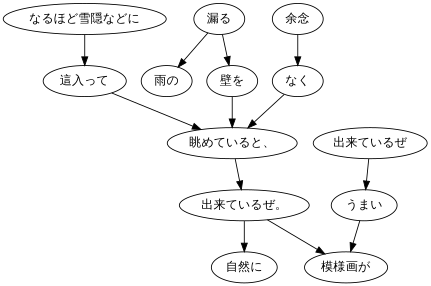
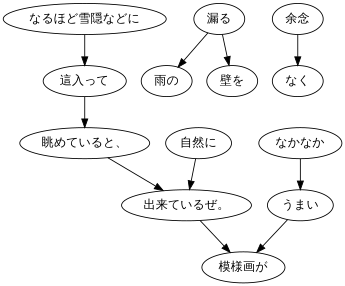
  digraph {
    n1 [label="なるほど雪隠などに"]
    n2 [label="這入って"]
    n3 [label="眺めていると、"]
    n4 [label="出来ているぜ。"]
    n5 [label="雨の"]
    n6 [label="漏る"]
    n7 [label="壁を"]
    n8 [label="余念"]
    n9 [label="なく"]
    n10 [label="模様画が"]
-   n11 [label="出来ているぜ"]
+   n11 [label="なかなか"]
    n12 [label="うまい"]
    n13 [label="自然に"]
    n1 -> n2
    n2 -> n3
    n3 -> n4
    n4 -> n10
    n6 -> n5
    n6 -> n7
-   n7 -> n3
    n8 -> n9
-   n9 -> n3
    n11 -> n12
    n12 -> n10
-   n4 -> n13
+   n13 -> n4
  }
